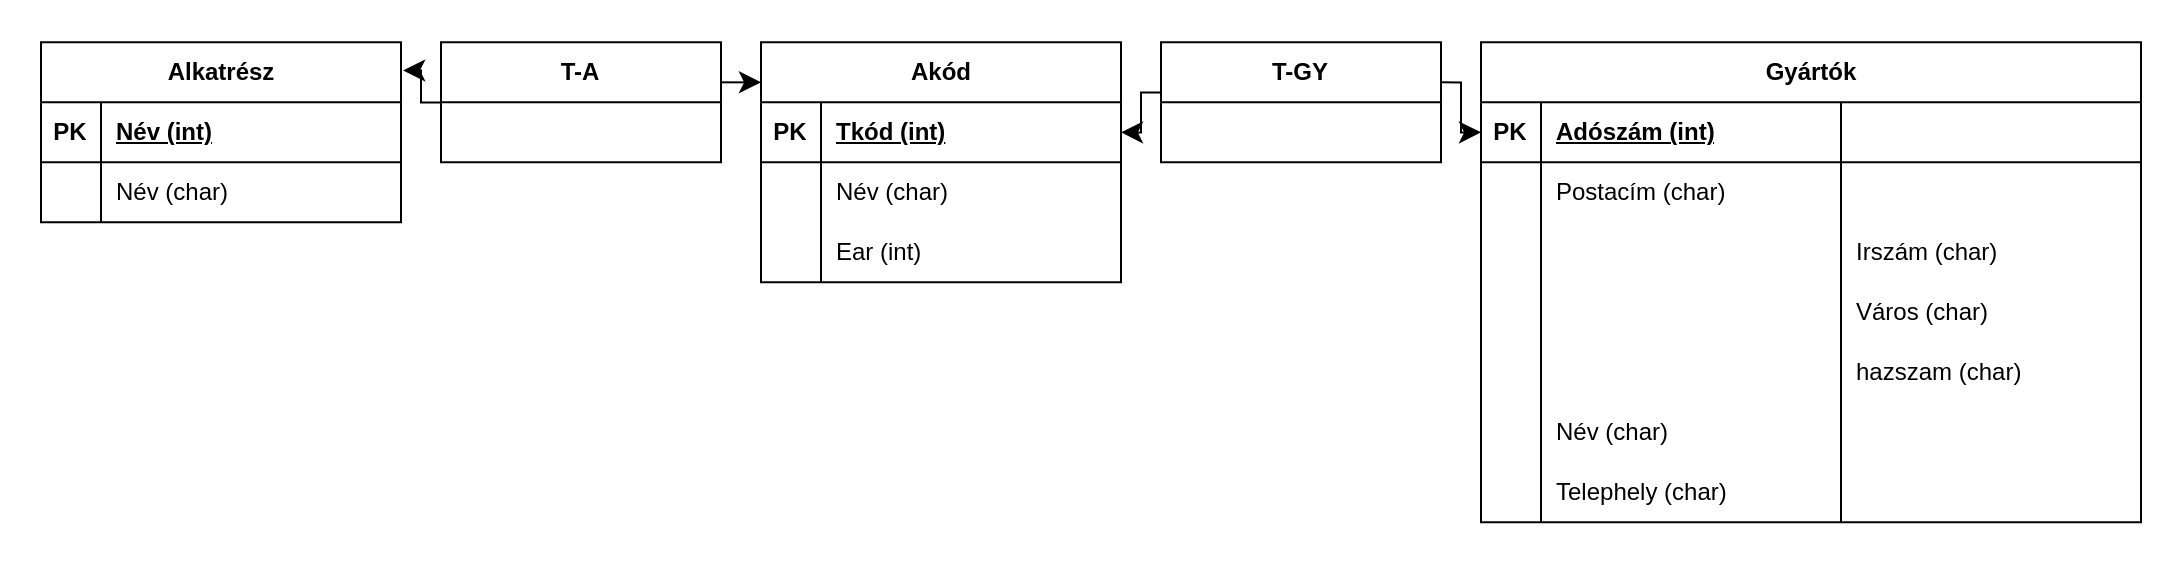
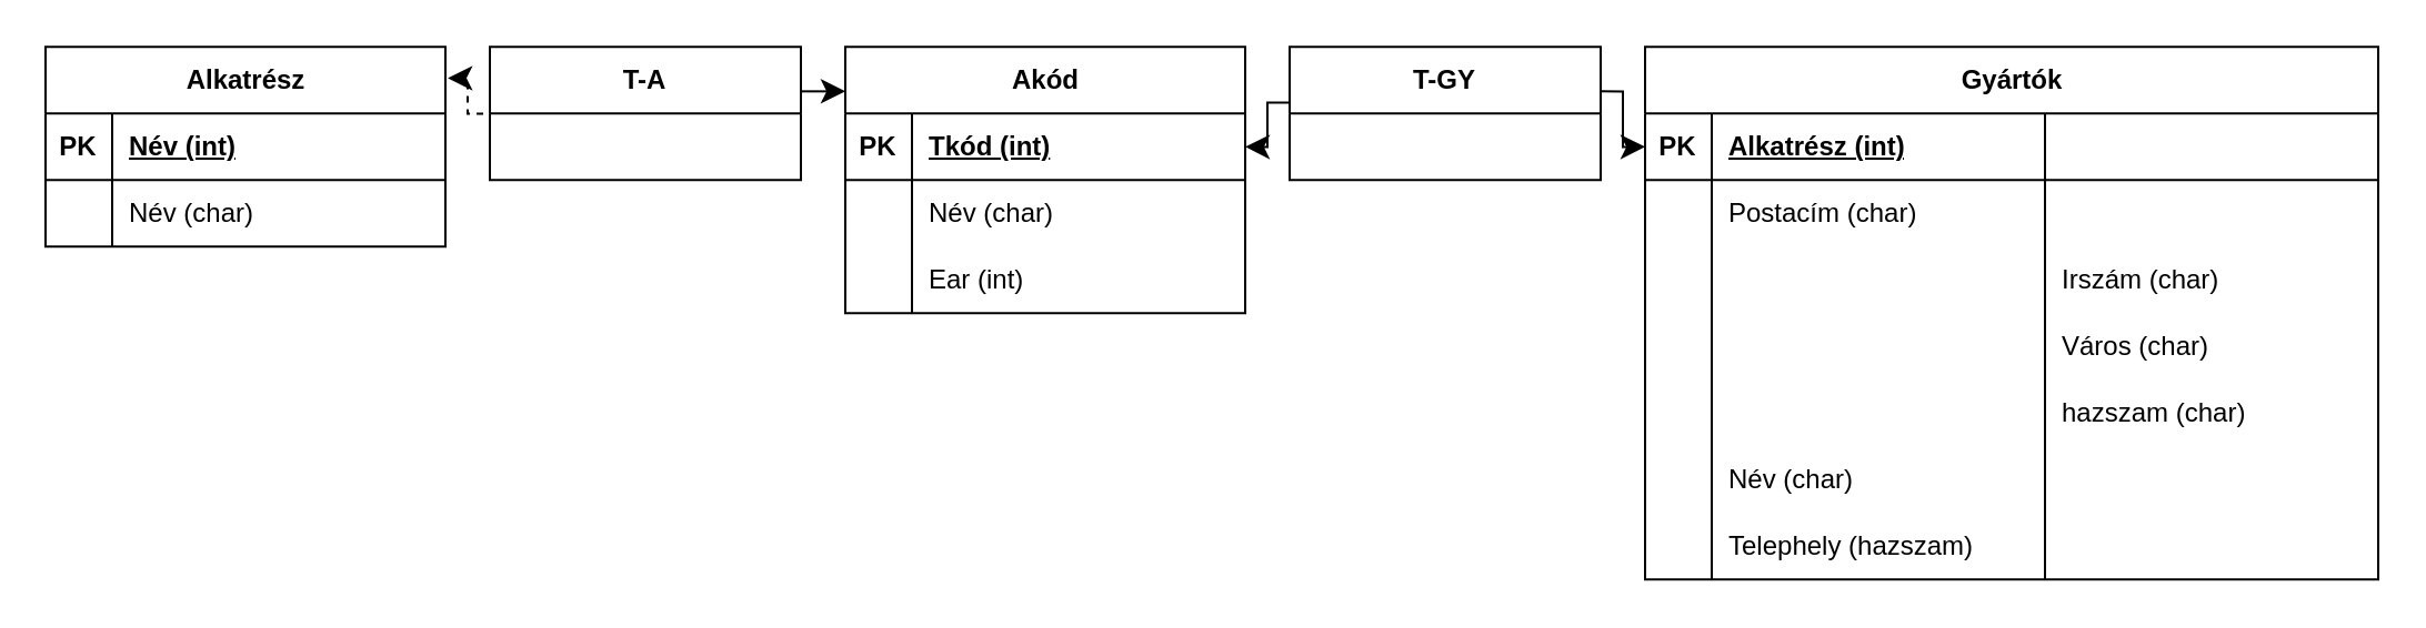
  <mxCell id="0" />
  <mxCell id="1" parent="0" />
  <mxCell id="2" value="Akód" style="shape=table;startSize=30;container=1;collapsible=1;childLayout=tableLayout;fixedRows=1;rowLines=0;fontStyle=1;align=center;resizeLast=1;html=1;" vertex="1" parent="1"><mxGeometry x="380" y="20.667" width="180" height="120" as="geometry" /></mxCell>
  <mxCell id="3" value="" style="shape=tableRow;horizontal=0;startSize=0;swimlaneHead=0;swimlaneBody=0;fillColor=none;collapsible=0;dropTarget=0;points=[[0,0.5],[1,0.5]];portConstraint=eastwest;top=0;left=0;right=0;bottom=1;" vertex="1" parent="2"><mxGeometry y="30" width="180" height="30" as="geometry" /></mxCell>
  <mxCell id="4" value="PK" style="shape=partialRectangle;connectable=0;fillColor=none;top=0;left=0;bottom=0;right=0;fontStyle=1;overflow=hidden;whiteSpace=wrap;html=1;" vertex="1" parent="3"><mxGeometry width="30" height="30" as="geometry"><mxRectangle width="30" height="30" as="alternateBounds" /></mxGeometry></mxCell>
  <mxCell id="5" value="Tkód (int)" style="shape=partialRectangle;connectable=0;fillColor=none;top=0;left=0;bottom=0;right=0;align=left;spacingLeft=6;fontStyle=5;overflow=hidden;whiteSpace=wrap;html=1;" vertex="1" parent="3"><mxGeometry x="30" width="150" height="30" as="geometry"><mxRectangle width="150" height="30" as="alternateBounds" /></mxGeometry></mxCell>
  <mxCell id="6" value="" style="shape=tableRow;horizontal=0;startSize=0;swimlaneHead=0;swimlaneBody=0;fillColor=none;collapsible=0;dropTarget=0;points=[[0,0.5],[1,0.5]];portConstraint=eastwest;top=0;left=0;right=0;bottom=0;" vertex="1" parent="2"><mxGeometry y="60" width="180" height="30" as="geometry" /></mxCell>
  <mxCell id="7" value="" style="shape=partialRectangle;connectable=0;fillColor=none;top=0;left=0;bottom=0;right=0;editable=1;overflow=hidden;whiteSpace=wrap;html=1;" vertex="1" parent="6"><mxGeometry width="30" height="30" as="geometry"><mxRectangle width="30" height="30" as="alternateBounds" /></mxGeometry></mxCell>
  <mxCell id="8" value="Név (char)" style="shape=partialRectangle;connectable=0;fillColor=none;top=0;left=0;bottom=0;right=0;align=left;spacingLeft=6;overflow=hidden;whiteSpace=wrap;html=1;" vertex="1" parent="6"><mxGeometry x="30" width="150" height="30" as="geometry"><mxRectangle width="150" height="30" as="alternateBounds" /></mxGeometry></mxCell>
  <mxCell id="9" value="" style="shape=tableRow;horizontal=0;startSize=0;swimlaneHead=0;swimlaneBody=0;fillColor=none;collapsible=0;dropTarget=0;points=[[0,0.5],[1,0.5]];portConstraint=eastwest;top=0;left=0;right=0;bottom=0;" vertex="1" parent="2"><mxGeometry y="90" width="180" height="30" as="geometry" /></mxCell>
  <mxCell id="10" value="" style="shape=partialRectangle;connectable=0;fillColor=none;top=0;left=0;bottom=0;right=0;editable=1;overflow=hidden;whiteSpace=wrap;html=1;" vertex="1" parent="9"><mxGeometry width="30" height="30" as="geometry"><mxRectangle width="30" height="30" as="alternateBounds" /></mxGeometry></mxCell>
  <mxCell id="11" value="Ear (int)" style="shape=partialRectangle;connectable=0;fillColor=none;top=0;left=0;bottom=0;right=0;align=left;spacingLeft=6;overflow=hidden;whiteSpace=wrap;html=1;" vertex="1" parent="9"><mxGeometry x="30" width="150" height="30" as="geometry"><mxRectangle width="150" height="30" as="alternateBounds" /></mxGeometry></mxCell>
  <mxCell id="12" value="Alkatrész" style="shape=table;startSize=30;container=1;collapsible=1;childLayout=tableLayout;fixedRows=1;rowLines=0;fontStyle=1;align=center;resizeLast=1;html=1;" vertex="1" parent="1"><mxGeometry x="20" y="20.667" width="180" height="90" as="geometry" /></mxCell>
  <mxCell id="13" value="" style="shape=tableRow;horizontal=0;startSize=0;swimlaneHead=0;swimlaneBody=0;fillColor=none;collapsible=0;dropTarget=0;points=[[0,0.5],[1,0.5]];portConstraint=eastwest;top=0;left=0;right=0;bottom=1;" vertex="1" parent="12"><mxGeometry y="30" width="180" height="30" as="geometry" /></mxCell>
  <mxCell id="14" value="PK" style="shape=partialRectangle;connectable=0;fillColor=none;top=0;left=0;bottom=0;right=0;fontStyle=1;overflow=hidden;whiteSpace=wrap;html=1;" vertex="1" parent="13"><mxGeometry width="30" height="30" as="geometry"><mxRectangle width="30" height="30" as="alternateBounds" /></mxGeometry></mxCell>
  <mxCell id="15" value="Név (int)" style="shape=partialRectangle;connectable=0;fillColor=none;top=0;left=0;bottom=0;right=0;align=left;spacingLeft=6;fontStyle=5;overflow=hidden;whiteSpace=wrap;html=1;" vertex="1" parent="13"><mxGeometry x="30" width="150" height="30" as="geometry"><mxRectangle width="150" height="30" as="alternateBounds" /></mxGeometry></mxCell>
  <mxCell id="16" value="" style="shape=tableRow;horizontal=0;startSize=0;swimlaneHead=0;swimlaneBody=0;fillColor=none;collapsible=0;dropTarget=0;points=[[0,0.5],[1,0.5]];portConstraint=eastwest;top=0;left=0;right=0;bottom=0;" vertex="1" parent="12"><mxGeometry y="60" width="180" height="30" as="geometry" /></mxCell>
  <mxCell id="17" value="" style="shape=partialRectangle;connectable=0;fillColor=none;top=0;left=0;bottom=0;right=0;editable=1;overflow=hidden;whiteSpace=wrap;html=1;" vertex="1" parent="16"><mxGeometry width="30" height="30" as="geometry"><mxRectangle width="30" height="30" as="alternateBounds" /></mxGeometry></mxCell>
  <mxCell id="18" value="Név (char)" style="shape=partialRectangle;connectable=0;fillColor=none;top=0;left=0;bottom=0;right=0;align=left;spacingLeft=6;overflow=hidden;whiteSpace=wrap;html=1;" vertex="1" parent="16"><mxGeometry x="30" width="150" height="30" as="geometry"><mxRectangle width="150" height="30" as="alternateBounds" /></mxGeometry></mxCell>
  <mxCell id="19" value="Gyártók" style="shape=table;startSize=30;container=1;collapsible=1;childLayout=tableLayout;fixedRows=1;rowLines=0;fontStyle=1;align=center;resizeLast=1;html=1;" vertex="1" parent="1"><mxGeometry x="740" y="20.667" width="330" height="240" as="geometry" /></mxCell>
  <mxCell id="20" value="" style="shape=tableRow;horizontal=0;startSize=0;swimlaneHead=0;swimlaneBody=0;fillColor=none;collapsible=0;dropTarget=0;points=[[0,0.5],[1,0.5]];portConstraint=eastwest;top=0;left=0;right=0;bottom=1;" vertex="1" parent="19"><mxGeometry y="30" width="330" height="30" as="geometry" /></mxCell>
  <mxCell id="21" value="PK" style="shape=partialRectangle;connectable=0;fillColor=none;top=0;left=0;bottom=0;right=0;fontStyle=1;overflow=hidden;whiteSpace=wrap;html=1;" vertex="1" parent="20"><mxGeometry width="30" height="30" as="geometry"><mxRectangle width="30" height="30" as="alternateBounds" /></mxGeometry></mxCell>
- <mxCell id="22" value="Adószám (int)" style="shape=partialRectangle;connectable=0;fillColor=none;top=0;left=0;bottom=0;right=0;align=left;spacingLeft=6;fontStyle=5;overflow=hidden;whiteSpace=wrap;html=1;" vertex="1" parent="20"><mxGeometry x="30" width="150" height="30" as="geometry"><mxRectangle width="150" height="30" as="alternateBounds" /></mxGeometry></mxCell>
+ <mxCell id="22" value="Alkatrész (int)" style="shape=partialRectangle;connectable=0;fillColor=none;top=0;left=0;bottom=0;right=0;align=left;spacingLeft=6;fontStyle=5;overflow=hidden;whiteSpace=wrap;html=1;" vertex="1" parent="20"><mxGeometry x="30" width="150" height="30" as="geometry"><mxRectangle width="150" height="30" as="alternateBounds" /></mxGeometry></mxCell>
  <mxCell id="23" value="" style="shape=partialRectangle;connectable=0;fillColor=none;top=0;left=0;bottom=0;right=0;align=left;spacingLeft=6;fontStyle=5;overflow=hidden;whiteSpace=wrap;html=1;" vertex="1" parent="20"><mxGeometry x="180" width="150" height="30" as="geometry"><mxRectangle width="150" height="30" as="alternateBounds" /></mxGeometry></mxCell>
  <mxCell id="24" value="" style="shape=tableRow;horizontal=0;startSize=0;swimlaneHead=0;swimlaneBody=0;fillColor=none;collapsible=0;dropTarget=0;points=[[0,0.5],[1,0.5]];portConstraint=eastwest;top=0;left=0;right=0;bottom=0;" vertex="1" parent="19"><mxGeometry y="60" width="330" height="30" as="geometry" /></mxCell>
  <mxCell id="25" value="" style="shape=partialRectangle;connectable=0;fillColor=none;top=0;left=0;bottom=0;right=0;editable=1;overflow=hidden;whiteSpace=wrap;html=1;" vertex="1" parent="24"><mxGeometry width="30" height="30" as="geometry"><mxRectangle width="30" height="30" as="alternateBounds" /></mxGeometry></mxCell>
  <mxCell id="26" value="Postacím (char)" style="shape=partialRectangle;connectable=0;fillColor=none;top=0;left=0;bottom=0;right=0;align=left;spacingLeft=6;overflow=hidden;whiteSpace=wrap;html=1;" vertex="1" parent="24"><mxGeometry x="30" width="150" height="30" as="geometry"><mxRectangle width="150" height="30" as="alternateBounds" /></mxGeometry></mxCell>
  <mxCell id="27" style="shape=partialRectangle;connectable=0;fillColor=none;top=0;left=0;bottom=0;right=0;align=left;spacingLeft=6;overflow=hidden;whiteSpace=wrap;html=1;" vertex="1" parent="24"><mxGeometry x="180" width="150" height="30" as="geometry"><mxRectangle width="150" height="30" as="alternateBounds" /></mxGeometry></mxCell>
  <mxCell id="28" style="shape=tableRow;horizontal=0;startSize=0;swimlaneHead=0;swimlaneBody=0;fillColor=none;collapsible=0;dropTarget=0;points=[[0,0.5],[1,0.5]];portConstraint=eastwest;top=0;left=0;right=0;bottom=0;" vertex="1" parent="19"><mxGeometry y="90" width="330" height="30" as="geometry" /></mxCell>
  <mxCell id="29" style="shape=partialRectangle;connectable=0;fillColor=none;top=0;left=0;bottom=0;right=0;editable=1;overflow=hidden;whiteSpace=wrap;html=1;" vertex="1" parent="28"><mxGeometry width="30" height="30" as="geometry"><mxRectangle width="30" height="30" as="alternateBounds" /></mxGeometry></mxCell>
  <mxCell id="30" style="shape=partialRectangle;connectable=0;fillColor=none;top=0;left=0;bottom=0;right=0;align=left;spacingLeft=6;overflow=hidden;whiteSpace=wrap;html=1;" vertex="1" parent="28"><mxGeometry x="30" width="150" height="30" as="geometry"><mxRectangle width="150" height="30" as="alternateBounds" /></mxGeometry></mxCell>
  <mxCell id="31" value="Irszám (char)" style="shape=partialRectangle;connectable=0;fillColor=none;top=0;left=0;bottom=0;right=0;align=left;spacingLeft=6;overflow=hidden;whiteSpace=wrap;html=1;" vertex="1" parent="28"><mxGeometry x="180" width="150" height="30" as="geometry"><mxRectangle width="150" height="30" as="alternateBounds" /></mxGeometry></mxCell>
  <mxCell id="32" style="shape=tableRow;horizontal=0;startSize=0;swimlaneHead=0;swimlaneBody=0;fillColor=none;collapsible=0;dropTarget=0;points=[[0,0.5],[1,0.5]];portConstraint=eastwest;top=0;left=0;right=0;bottom=0;" vertex="1" parent="19"><mxGeometry y="120" width="330" height="30" as="geometry" /></mxCell>
  <mxCell id="33" style="shape=partialRectangle;connectable=0;fillColor=none;top=0;left=0;bottom=0;right=0;editable=1;overflow=hidden;whiteSpace=wrap;html=1;" vertex="1" parent="32"><mxGeometry width="30" height="30" as="geometry"><mxRectangle width="30" height="30" as="alternateBounds" /></mxGeometry></mxCell>
  <mxCell id="34" style="shape=partialRectangle;connectable=0;fillColor=none;top=0;left=0;bottom=0;right=0;align=left;spacingLeft=6;overflow=hidden;whiteSpace=wrap;html=1;" vertex="1" parent="32"><mxGeometry x="30" width="150" height="30" as="geometry"><mxRectangle width="150" height="30" as="alternateBounds" /></mxGeometry></mxCell>
  <mxCell id="35" value="Város (char)" style="shape=partialRectangle;connectable=0;fillColor=none;top=0;left=0;bottom=0;right=0;align=left;spacingLeft=6;overflow=hidden;whiteSpace=wrap;html=1;" vertex="1" parent="32"><mxGeometry x="180" width="150" height="30" as="geometry"><mxRectangle width="150" height="30" as="alternateBounds" /></mxGeometry></mxCell>
  <mxCell id="36" value="" style="shape=tableRow;horizontal=0;startSize=0;swimlaneHead=0;swimlaneBody=0;fillColor=none;collapsible=0;dropTarget=0;points=[[0,0.5],[1,0.5]];portConstraint=eastwest;top=0;left=0;right=0;bottom=0;" vertex="1" parent="19"><mxGeometry y="150" width="330" height="30" as="geometry" /></mxCell>
  <mxCell id="37" value="" style="shape=partialRectangle;connectable=0;fillColor=none;top=0;left=0;bottom=0;right=0;editable=1;overflow=hidden;whiteSpace=wrap;html=1;" vertex="1" parent="36"><mxGeometry width="30" height="30" as="geometry"><mxRectangle width="30" height="30" as="alternateBounds" /></mxGeometry></mxCell>
  <mxCell id="38" value="" style="shape=partialRectangle;connectable=0;fillColor=none;top=0;left=0;bottom=0;right=0;align=left;spacingLeft=6;overflow=hidden;whiteSpace=wrap;html=1;" vertex="1" parent="36"><mxGeometry x="30" width="150" height="30" as="geometry"><mxRectangle width="150" height="30" as="alternateBounds" /></mxGeometry></mxCell>
  <mxCell id="39" value="hazszam (char)" style="shape=partialRectangle;connectable=0;fillColor=none;top=0;left=0;bottom=0;right=0;align=left;spacingLeft=6;overflow=hidden;whiteSpace=wrap;html=1;" vertex="1" parent="36"><mxGeometry x="180" width="150" height="30" as="geometry"><mxRectangle width="150" height="30" as="alternateBounds" /></mxGeometry></mxCell>
  <mxCell id="40" style="shape=tableRow;horizontal=0;startSize=0;swimlaneHead=0;swimlaneBody=0;fillColor=none;collapsible=0;dropTarget=0;points=[[0,0.5],[1,0.5]];portConstraint=eastwest;top=0;left=0;right=0;bottom=0;" vertex="1" parent="19"><mxGeometry y="180" width="330" height="30" as="geometry" /></mxCell>
  <mxCell id="41" style="shape=partialRectangle;connectable=0;fillColor=none;top=0;left=0;bottom=0;right=0;editable=1;overflow=hidden;whiteSpace=wrap;html=1;" vertex="1" parent="40"><mxGeometry width="30" height="30" as="geometry"><mxRectangle width="30" height="30" as="alternateBounds" /></mxGeometry></mxCell>
  <mxCell id="42" value="Név (char)" style="shape=partialRectangle;connectable=0;fillColor=none;top=0;left=0;bottom=0;right=0;align=left;spacingLeft=6;overflow=hidden;whiteSpace=wrap;html=1;" vertex="1" parent="40"><mxGeometry x="30" width="150" height="30" as="geometry"><mxRectangle width="150" height="30" as="alternateBounds" /></mxGeometry></mxCell>
  <mxCell id="43" style="shape=partialRectangle;connectable=0;fillColor=none;top=0;left=0;bottom=0;right=0;align=left;spacingLeft=6;overflow=hidden;whiteSpace=wrap;html=1;" vertex="1" parent="40"><mxGeometry x="180" width="150" height="30" as="geometry"><mxRectangle width="150" height="30" as="alternateBounds" /></mxGeometry></mxCell>
  <mxCell id="44" style="shape=tableRow;horizontal=0;startSize=0;swimlaneHead=0;swimlaneBody=0;fillColor=none;collapsible=0;dropTarget=0;points=[[0,0.5],[1,0.5]];portConstraint=eastwest;top=0;left=0;right=0;bottom=0;" vertex="1" parent="19"><mxGeometry y="210" width="330" height="30" as="geometry" /></mxCell>
  <mxCell id="45" style="shape=partialRectangle;connectable=0;fillColor=none;top=0;left=0;bottom=0;right=0;editable=1;overflow=hidden;whiteSpace=wrap;html=1;" vertex="1" parent="44"><mxGeometry width="30" height="30" as="geometry"><mxRectangle width="30" height="30" as="alternateBounds" /></mxGeometry></mxCell>
- <mxCell id="46" value="Telephely (char)" style="shape=partialRectangle;connectable=0;fillColor=none;top=0;left=0;bottom=0;right=0;align=left;spacingLeft=6;overflow=hidden;whiteSpace=wrap;html=1;" vertex="1" parent="44"><mxGeometry x="30" width="150" height="30" as="geometry"><mxRectangle width="150" height="30" as="alternateBounds" /></mxGeometry></mxCell>
+ <mxCell id="46" value="Telephely (hazszam)" style="shape=partialRectangle;connectable=0;fillColor=none;top=0;left=0;bottom=0;right=0;align=left;spacingLeft=6;overflow=hidden;whiteSpace=wrap;html=1;" vertex="1" parent="44"><mxGeometry x="30" width="150" height="30" as="geometry"><mxRectangle width="150" height="30" as="alternateBounds" /></mxGeometry></mxCell>
  <mxCell id="47" style="shape=partialRectangle;connectable=0;fillColor=none;top=0;left=0;bottom=0;right=0;align=left;spacingLeft=6;overflow=hidden;whiteSpace=wrap;html=1;" vertex="1" parent="44"><mxGeometry x="180" width="150" height="30" as="geometry"><mxRectangle width="150" height="30" as="alternateBounds" /></mxGeometry></mxCell>
  <mxCell id="48" value="&lt;b&gt;T-A&lt;/b&gt;" style="swimlane;fontStyle=0;childLayout=stackLayout;horizontal=1;startSize=30;horizontalStack=0;resizeParent=1;resizeParentMax=0;resizeLast=0;collapsible=1;marginBottom=0;whiteSpace=wrap;html=1;" vertex="1" parent="1"><mxGeometry x="220" y="20.667" width="140" height="60" as="geometry" /></mxCell>
  <mxCell id="49" value="" style="edgeStyle=segmentEdgeStyle;endArrow=classic;html=1;curved=0;rounded=0;endSize=8;startSize=8;entryX=1;entryY=0.5;entryDx=0;entryDy=0;exitX=0;exitY=0.25;exitDx=0;exitDy=0;" edge="1" parent="1" source="51" target="3"><mxGeometry width="50" height="50" relative="1" as="geometry"><mxPoint x="530" y="100.667" as="sourcePoint" /><mxPoint x="580" y="50.667" as="targetPoint" /><Array as="points"><mxPoint x="570" y="45.667" /><mxPoint x="570" y="65.667" /></Array></mxGeometry></mxCell>
  <mxCell id="50" value="" style="edgeStyle=segmentEdgeStyle;endArrow=classic;html=1;curved=0;rounded=0;endSize=8;startSize=8;entryX=0;entryY=0.5;entryDx=0;entryDy=0;" edge="1" parent="1" target="20"><mxGeometry width="50" height="50" relative="1" as="geometry"><mxPoint x="720" y="40.667" as="sourcePoint" /><mxPoint x="770" y="-9.333" as="targetPoint" /><Array as="points"><mxPoint x="730" y="40.667" /><mxPoint x="730" y="65.667" /></Array></mxGeometry></mxCell>
  <mxCell id="51" value="&lt;b&gt;T-GY&lt;/b&gt;" style="swimlane;fontStyle=0;childLayout=stackLayout;horizontal=1;startSize=30;horizontalStack=0;resizeParent=1;resizeParentMax=0;resizeLast=0;collapsible=1;marginBottom=0;whiteSpace=wrap;html=1;" vertex="1" parent="1"><mxGeometry x="580" y="20.667" width="140" height="60" as="geometry" /></mxCell>
  <mxCell id="52" value="" style="edgeStyle=segmentEdgeStyle;endArrow=classic;html=1;curved=0;rounded=0;endSize=8;startSize=8;" edge="1" parent="1"><mxGeometry width="50" height="50" relative="1" as="geometry"><mxPoint x="360" y="40.667" as="sourcePoint" /><mxPoint x="380" y="40.667" as="targetPoint" /></mxGeometry></mxCell>
- <mxCell id="53" value="" style="edgeStyle=segmentEdgeStyle;endArrow=classic;html=1;curved=0;rounded=0;endSize=8;startSize=8;entryX=1.006;entryY=0.156;entryDx=0;entryDy=0;entryPerimeter=0;exitX=0;exitY=0.25;exitDx=0;exitDy=0;" edge="1" parent="1" source="48" target="12"><mxGeometry width="50" height="50" relative="1" as="geometry"><mxPoint x="380" y="60.667" as="sourcePoint" /><mxPoint x="270" y="-39.333" as="targetPoint" /><Array as="points"><mxPoint x="220" y="50.667" /><mxPoint x="210" y="50.667" /><mxPoint x="210" y="34.667" /></Array></mxGeometry></mxCell>
+ <mxCell id="53" value="" style="edgeStyle=segmentEdgeStyle;endArrow=classic;html=1;curved=0;rounded=0;endSize=8;startSize=8;entryX=1.006;entryY=0.156;entryDx=0;entryDy=0;entryPerimeter=0;exitX=0;exitY=0.25;exitDx=0;exitDy=0;dashed=1;" edge="1" parent="1" source="48" target="12"><mxGeometry width="50" height="50" relative="1" as="geometry"><mxPoint x="380" y="60.667" as="sourcePoint" /><mxPoint x="270" y="-39.333" as="targetPoint" /><Array as="points"><mxPoint x="220" y="50.667" /><mxPoint x="210" y="50.667" /><mxPoint x="210" y="34.667" /></Array></mxGeometry></mxCell>
